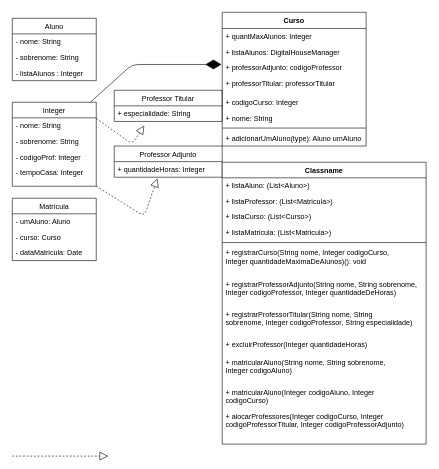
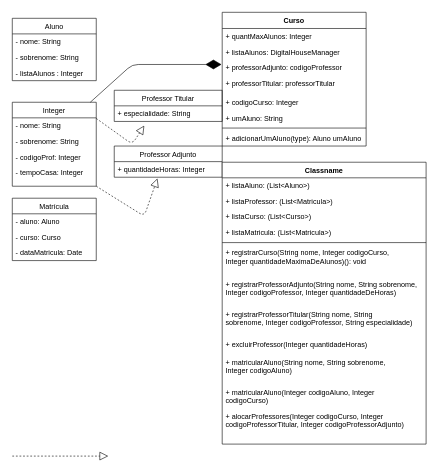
  <mxCell id="0" />
  <mxCell id="1" parent="0" />
  <mxCell id="2" value="Aluno" style="swimlane;fontStyle=0;childLayout=stackLayout;horizontal=1;startSize=26;fillColor=none;horizontalStack=0;resizeParent=1;resizeParentMax=0;resizeLast=0;collapsible=1;marginBottom=0;" parent="1" vertex="1"><mxGeometry x="20" y="30" width="140" height="104" as="geometry" /></mxCell>
  <mxCell id="3" value="- nome: String" style="text;strokeColor=none;fillColor=none;align=left;verticalAlign=top;spacingLeft=4;spacingRight=4;overflow=hidden;rotatable=0;points=[[0,0.5],[1,0.5]];portConstraint=eastwest;" parent="2" vertex="1"><mxGeometry y="26" width="140" height="26" as="geometry" /></mxCell>
  <mxCell id="4" value="- sobrenome: String" style="text;strokeColor=none;fillColor=none;align=left;verticalAlign=top;spacingLeft=4;spacingRight=4;overflow=hidden;rotatable=0;points=[[0,0.5],[1,0.5]];portConstraint=eastwest;" parent="2" vertex="1"><mxGeometry y="52" width="140" height="26" as="geometry" /></mxCell>
  <mxCell id="5" value="- listaAlunos : Integer" style="text;strokeColor=none;fillColor=none;align=left;verticalAlign=top;spacingLeft=4;spacingRight=4;overflow=hidden;rotatable=0;points=[[0,0.5],[1,0.5]];portConstraint=eastwest;" parent="2" vertex="1"><mxGeometry y="78" width="140" height="26" as="geometry" /></mxCell>
  <mxCell id="6" value="Integer" style="swimlane;fontStyle=0;childLayout=stackLayout;horizontal=1;startSize=26;fillColor=none;horizontalStack=0;resizeParent=1;resizeParentMax=0;resizeLast=0;collapsible=1;marginBottom=0;" parent="1" vertex="1"><mxGeometry x="20" y="170" width="140" height="140" as="geometry" /></mxCell>
  <mxCell id="7" value="- nome: String" style="text;strokeColor=none;fillColor=none;align=left;verticalAlign=top;spacingLeft=4;spacingRight=4;overflow=hidden;rotatable=0;points=[[0,0.5],[1,0.5]];portConstraint=eastwest;" parent="6" vertex="1"><mxGeometry y="26" width="140" height="26" as="geometry" /></mxCell>
  <mxCell id="8" value="" style="endArrow=block;dashed=1;endFill=0;endSize=12;html=1;exitX=1;exitY=0.038;exitDx=0;exitDy=0;exitPerimeter=0;" edge="1" parent="6" source="7"><mxGeometry width="160" relative="1" as="geometry"><mxPoint x="100" y="40" as="sourcePoint" /><mxPoint x="220" y="39" as="targetPoint" /><Array as="points"><mxPoint x="200" y="70" /></Array></mxGeometry></mxCell>
  <mxCell id="9" value="- sobrenome: String" style="text;strokeColor=none;fillColor=none;align=left;verticalAlign=top;spacingLeft=4;spacingRight=4;overflow=hidden;rotatable=0;points=[[0,0.5],[1,0.5]];portConstraint=eastwest;" parent="6" vertex="1"><mxGeometry y="52" width="140" height="26" as="geometry" /></mxCell>
  <mxCell id="10" value="- codigoProf: Integer" style="text;strokeColor=none;fillColor=none;align=left;verticalAlign=top;spacingLeft=4;spacingRight=4;overflow=hidden;rotatable=0;points=[[0,0.5],[1,0.5]];portConstraint=eastwest;" parent="6" vertex="1"><mxGeometry y="78" width="140" height="26" as="geometry" /></mxCell>
  <mxCell id="11" value="- tempoCasa: Integer" style="text;strokeColor=none;fillColor=none;align=left;verticalAlign=top;spacingLeft=4;spacingRight=4;overflow=hidden;rotatable=0;points=[[0,0.5],[1,0.5]];portConstraint=eastwest;" parent="6" vertex="1"><mxGeometry y="104" width="140" height="36" as="geometry" /></mxCell>
  <mxCell id="12" value="Professor Adjunto" style="swimlane;fontStyle=0;childLayout=stackLayout;horizontal=1;startSize=26;fillColor=none;horizontalStack=0;resizeParent=1;resizeParentMax=0;resizeLast=0;collapsible=1;marginBottom=0;" parent="1" vertex="1"><mxGeometry x="190" y="243" width="180" height="52" as="geometry" /></mxCell>
  <mxCell id="13" value="+ quantidadeHoras: Integer" style="text;strokeColor=none;fillColor=none;align=left;verticalAlign=top;spacingLeft=4;spacingRight=4;overflow=hidden;rotatable=0;points=[[0,0.5],[1,0.5]];portConstraint=eastwest;" parent="12" vertex="1"><mxGeometry y="26" width="180" height="26" as="geometry" /></mxCell>
  <mxCell id="14" value="Professor Titular" style="swimlane;fontStyle=0;childLayout=stackLayout;horizontal=1;startSize=26;fillColor=none;horizontalStack=0;resizeParent=1;resizeParentMax=0;resizeLast=0;collapsible=1;marginBottom=0;" parent="1" vertex="1"><mxGeometry x="190" y="150" width="180" height="52" as="geometry" /></mxCell>
  <mxCell id="15" value="+ especialidade: String" style="text;strokeColor=none;fillColor=none;align=left;verticalAlign=top;spacingLeft=4;spacingRight=4;overflow=hidden;rotatable=0;points=[[0,0.5],[1,0.5]];portConstraint=eastwest;" parent="14" vertex="1"><mxGeometry y="26" width="180" height="26" as="geometry" /></mxCell>
  <mxCell id="16" value="" style="endArrow=diamondThin;endFill=1;endSize=24;html=1;exitX=0.929;exitY=0;exitDx=0;exitDy=0;exitPerimeter=0;entryX=-0.005;entryY=-0.031;entryDx=0;entryDy=0;entryPerimeter=0;" parent="1" source="6" edge="1"><mxGeometry width="160" relative="1" as="geometry"><mxPoint x="190" y="120" as="sourcePoint" /><mxPoint x="368.9" y="107.008" as="targetPoint" /><Array as="points"><mxPoint x="220" y="107" /></Array></mxGeometry></mxCell>
  <mxCell id="17" value="Matrícula" style="swimlane;fontStyle=0;childLayout=stackLayout;horizontal=1;startSize=26;fillColor=none;horizontalStack=0;resizeParent=1;resizeParentMax=0;resizeLast=0;collapsible=1;marginBottom=0;" parent="1" vertex="1"><mxGeometry x="20" y="330" width="140" height="104" as="geometry" /></mxCell>
- <mxCell id="18" value="- umAluno: Aluno" style="text;strokeColor=none;fillColor=none;align=left;verticalAlign=top;spacingLeft=4;spacingRight=4;overflow=hidden;rotatable=0;points=[[0,0.5],[1,0.5]];portConstraint=eastwest;" parent="17" vertex="1"><mxGeometry y="26" width="140" height="26" as="geometry" /></mxCell>
+ <mxCell id="18" value="- aluno: Aluno" style="text;strokeColor=none;fillColor=none;align=left;verticalAlign=top;spacingLeft=4;spacingRight=4;overflow=hidden;rotatable=0;points=[[0,0.5],[1,0.5]];portConstraint=eastwest;" parent="17" vertex="1"><mxGeometry y="26" width="140" height="26" as="geometry" /></mxCell>
  <mxCell id="19" value="- curso: Curso" style="text;strokeColor=none;fillColor=none;align=left;verticalAlign=top;spacingLeft=4;spacingRight=4;overflow=hidden;rotatable=0;points=[[0,0.5],[1,0.5]];portConstraint=eastwest;" parent="17" vertex="1"><mxGeometry y="52" width="140" height="26" as="geometry" /></mxCell>
  <mxCell id="20" value="- dataMatricula: Date" style="text;strokeColor=none;fillColor=none;align=left;verticalAlign=top;spacingLeft=4;spacingRight=4;overflow=hidden;rotatable=0;points=[[0,0.5],[1,0.5]];portConstraint=eastwest;" parent="17" vertex="1"><mxGeometry y="78" width="140" height="26" as="geometry" /></mxCell>
  <mxCell id="21" value="Curso" style="swimlane;fontStyle=1;align=center;verticalAlign=top;childLayout=stackLayout;horizontal=1;startSize=27;horizontalStack=0;resizeParent=1;resizeParentMax=0;resizeLast=0;collapsible=1;marginBottom=0;" parent="1" vertex="1"><mxGeometry x="370" y="20" width="240" height="223" as="geometry" /></mxCell>
  <mxCell id="22" value="+ quantMaxAlunos: Integer" style="text;strokeColor=none;fillColor=none;align=left;verticalAlign=top;spacingLeft=4;spacingRight=4;overflow=hidden;rotatable=0;points=[[0,0.5],[1,0.5]];portConstraint=eastwest;" parent="21" vertex="1"><mxGeometry y="27" width="240" height="26" as="geometry" /></mxCell>
  <mxCell id="23" value="+ listaAlunos: DigitalHouseManager" style="text;strokeColor=none;fillColor=none;align=left;verticalAlign=top;spacingLeft=4;spacingRight=4;overflow=hidden;rotatable=0;points=[[0,0.5],[1,0.5]];portConstraint=eastwest;" parent="21" vertex="1"><mxGeometry y="53" width="240" height="26" as="geometry" /></mxCell>
  <mxCell id="24" value="+ professorAdjunto: codigoProfessor" style="text;strokeColor=none;fillColor=none;align=left;verticalAlign=top;spacingLeft=4;spacingRight=4;overflow=hidden;rotatable=0;points=[[0,0.5],[1,0.5]];portConstraint=eastwest;" parent="21" vertex="1"><mxGeometry y="79" width="240" height="26" as="geometry" /></mxCell>
  <mxCell id="25" value="+ professorTitular: professorTitular" style="text;strokeColor=none;fillColor=none;align=left;verticalAlign=top;spacingLeft=4;spacingRight=4;overflow=hidden;rotatable=0;points=[[0,0.5],[1,0.5]];portConstraint=eastwest;" parent="21" vertex="1"><mxGeometry y="105" width="240" height="32" as="geometry" /></mxCell>
  <mxCell id="26" value="+ codigoCurso: Integer" style="text;strokeColor=none;fillColor=none;align=left;verticalAlign=top;spacingLeft=4;spacingRight=4;overflow=hidden;rotatable=0;points=[[0,0.5],[1,0.5]];portConstraint=eastwest;" parent="21" vertex="1"><mxGeometry y="137" width="240" height="26" as="geometry" /></mxCell>
- <mxCell id="27" value="+ nome: String" style="text;strokeColor=none;fillColor=none;align=left;verticalAlign=top;spacingLeft=4;spacingRight=4;overflow=hidden;rotatable=0;points=[[0,0.5],[1,0.5]];portConstraint=eastwest;" parent="21" vertex="1"><mxGeometry y="163" width="240" height="26" as="geometry" /></mxCell>
+ <mxCell id="27" value="+ umAluno: String" style="text;strokeColor=none;fillColor=none;align=left;verticalAlign=top;spacingLeft=4;spacingRight=4;overflow=hidden;rotatable=0;points=[[0,0.5],[1,0.5]];portConstraint=eastwest;" parent="21" vertex="1"><mxGeometry y="163" width="240" height="26" as="geometry" /></mxCell>
  <mxCell id="28" value="" style="line;strokeWidth=1;fillColor=none;align=left;verticalAlign=middle;spacingTop=-1;spacingLeft=3;spacingRight=3;rotatable=0;labelPosition=right;points=[];portConstraint=eastwest;" parent="21" vertex="1"><mxGeometry y="189" width="240" height="8" as="geometry" /></mxCell>
  <mxCell id="29" value="+ adicionarUmAluno(type): Aluno umAluno" style="text;strokeColor=none;fillColor=none;align=left;verticalAlign=top;spacingLeft=4;spacingRight=4;overflow=hidden;rotatable=0;points=[[0,0.5],[1,0.5]];portConstraint=eastwest;" parent="21" vertex="1"><mxGeometry y="197" width="240" height="26" as="geometry" /></mxCell>
  <mxCell id="30" value="Classname" style="swimlane;fontStyle=1;align=center;verticalAlign=top;childLayout=stackLayout;horizontal=1;startSize=26;horizontalStack=0;resizeParent=1;resizeParentMax=0;resizeLast=0;collapsible=1;marginBottom=0;" parent="1" vertex="1"><mxGeometry x="370" y="270" width="340" height="470" as="geometry" /></mxCell>
  <mxCell id="31" value="+ listaAluno: (List&lt;Aluno&gt;)" style="text;strokeColor=none;fillColor=none;align=left;verticalAlign=top;spacingLeft=4;spacingRight=4;overflow=hidden;rotatable=0;points=[[0,0.5],[1,0.5]];portConstraint=eastwest;" parent="30" vertex="1"><mxGeometry y="26" width="340" height="26" as="geometry" /></mxCell>
  <mxCell id="32" value="+ listaProfessor: (List&lt;Matricula&gt;)" style="text;strokeColor=none;fillColor=none;align=left;verticalAlign=top;spacingLeft=4;spacingRight=4;overflow=hidden;rotatable=0;points=[[0,0.5],[1,0.5]];portConstraint=eastwest;" parent="30" vertex="1"><mxGeometry y="52" width="340" height="26" as="geometry" /></mxCell>
  <mxCell id="33" value="+ listaCurso: (List&lt;Curso&gt;)" style="text;strokeColor=none;fillColor=none;align=left;verticalAlign=top;spacingLeft=4;spacingRight=4;overflow=hidden;rotatable=0;points=[[0,0.5],[1,0.5]];portConstraint=eastwest;" parent="30" vertex="1"><mxGeometry y="78" width="340" height="26" as="geometry" /></mxCell>
  <mxCell id="34" value="+ listaMatricula: (List&lt;Matricula&gt;)" style="text;strokeColor=none;fillColor=none;align=left;verticalAlign=top;spacingLeft=4;spacingRight=4;overflow=hidden;rotatable=0;points=[[0,0.5],[1,0.5]];portConstraint=eastwest;" parent="30" vertex="1"><mxGeometry y="104" width="340" height="26" as="geometry" /></mxCell>
  <mxCell id="35" value="" style="line;strokeWidth=1;fillColor=none;align=left;verticalAlign=middle;spacingTop=-1;spacingLeft=3;spacingRight=3;rotatable=0;labelPosition=right;points=[];portConstraint=eastwest;" parent="30" vertex="1"><mxGeometry y="130" width="340" height="8" as="geometry" /></mxCell>
  <mxCell id="36" value="+  registrarCurso(String nome, Integer codigoCurso,&#10;Integer quantidadeMaximaDeAlunos)(): void" style="text;strokeColor=none;fillColor=none;align=left;verticalAlign=top;spacingLeft=4;spacingRight=4;overflow=hidden;rotatable=0;points=[[0,0.5],[1,0.5]];portConstraint=eastwest;" parent="30" vertex="1"><mxGeometry y="138" width="340" height="52" as="geometry" /></mxCell>
  <mxCell id="37" value="+ registrarProfessorAdjunto(String nome, String sobrenome,&#10;Integer codigoProfessor, Integer quantidadeDeHoras)" style="text;strokeColor=none;fillColor=none;align=left;verticalAlign=top;spacingLeft=4;spacingRight=4;overflow=hidden;rotatable=0;points=[[0,0.5],[1,0.5]];portConstraint=eastwest;" parent="30" vertex="1"><mxGeometry y="190" width="340" height="50" as="geometry" /></mxCell>
  <mxCell id="38" value="+ registrarProfessorTitular(String nome, String&#10;sobrenome, Integer codigoProfessor, String especialidade)" style="text;strokeColor=none;fillColor=none;align=left;verticalAlign=top;spacingLeft=4;spacingRight=4;overflow=hidden;rotatable=0;points=[[0,0.5],[1,0.5]];portConstraint=eastwest;" vertex="1" parent="30"><mxGeometry y="240" width="340" height="50" as="geometry" /></mxCell>
  <mxCell id="39" value="+ excluirProfessor(Integer quantidadeHoras)" style="text;strokeColor=none;fillColor=none;align=left;verticalAlign=top;spacingLeft=4;spacingRight=4;overflow=hidden;rotatable=0;points=[[0,0.5],[1,0.5]];portConstraint=eastwest;" vertex="1" parent="30"><mxGeometry y="290" width="340" height="30" as="geometry" /></mxCell>
  <mxCell id="40" value="+ matricularAluno(String nome, String sobrenome,&#10;Integer codigoAluno)" style="text;strokeColor=none;fillColor=none;align=left;verticalAlign=top;spacingLeft=4;spacingRight=4;overflow=hidden;rotatable=0;points=[[0,0.5],[1,0.5]];portConstraint=eastwest;" vertex="1" parent="30"><mxGeometry y="320" width="340" height="50" as="geometry" /></mxCell>
  <mxCell id="41" value="+ matricularAluno(Integer codigoAluno, Integer&#10;codigoCurso)" style="text;strokeColor=none;fillColor=none;align=left;verticalAlign=top;spacingLeft=4;spacingRight=4;overflow=hidden;rotatable=0;points=[[0,0.5],[1,0.5]];portConstraint=eastwest;" vertex="1" parent="30"><mxGeometry y="370" width="340" height="40" as="geometry" /></mxCell>
  <mxCell id="42" value="+ alocarProfessores(Integer codigoCurso, Integer&#10;codigoProfessorTitular, Integer codigoProfessorAdjunto)" style="text;strokeColor=none;fillColor=none;align=left;verticalAlign=top;spacingLeft=4;spacingRight=4;overflow=hidden;rotatable=0;points=[[0,0.5],[1,0.5]];portConstraint=eastwest;" vertex="1" parent="30"><mxGeometry y="410" width="340" height="60" as="geometry" /></mxCell>
  <mxCell id="43" value="" style="endArrow=block;dashed=1;endFill=0;endSize=12;html=1;" edge="1" parent="1"><mxGeometry width="160" relative="1" as="geometry"><mxPoint x="20" y="760" as="sourcePoint" /><mxPoint x="180" y="760" as="targetPoint" /></mxGeometry></mxCell>
  <mxCell id="44" value="" style="endArrow=block;dashed=1;endFill=0;endSize=12;html=1;entryX=0.4;entryY=1.077;entryDx=0;entryDy=0;entryPerimeter=0;" edge="1" parent="1" target="13"><mxGeometry width="160" relative="1" as="geometry"><mxPoint x="160" y="310" as="sourcePoint" /><mxPoint x="320" y="310" as="targetPoint" /><Array as="points"><mxPoint x="240" y="360" /></Array></mxGeometry></mxCell>
